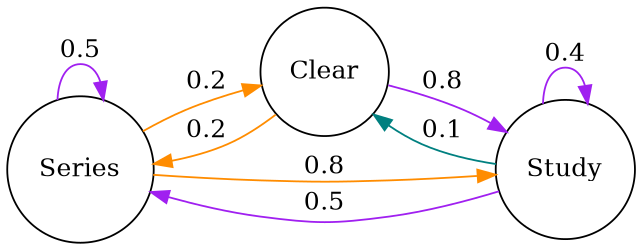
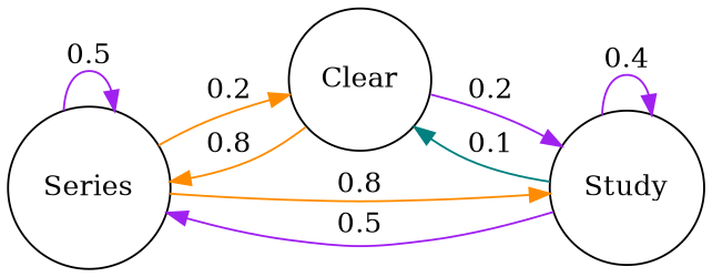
  digraph {
    labelfontsize=8
    rankdir=LR
    node [shape=circle]
    edge [color=purple]
    Series
    Clear
    Study
    Series -> Series [label=0.5]
    Series -> Clear [color=darkorange label=0.2]
    Series -> Study [color=darkorange label=0.8]
-   Clear -> Series [color=darkorange label=0.2]
-   Clear -> Study [label=0.8]
+   Clear -> Series [color=darkorange label=0.8]
+   Clear -> Study [label=0.2]
    Study -> Series [label=0.5]
    Study -> Clear [color=teal label=0.1]
    Study -> Study [label=0.4]
  }
